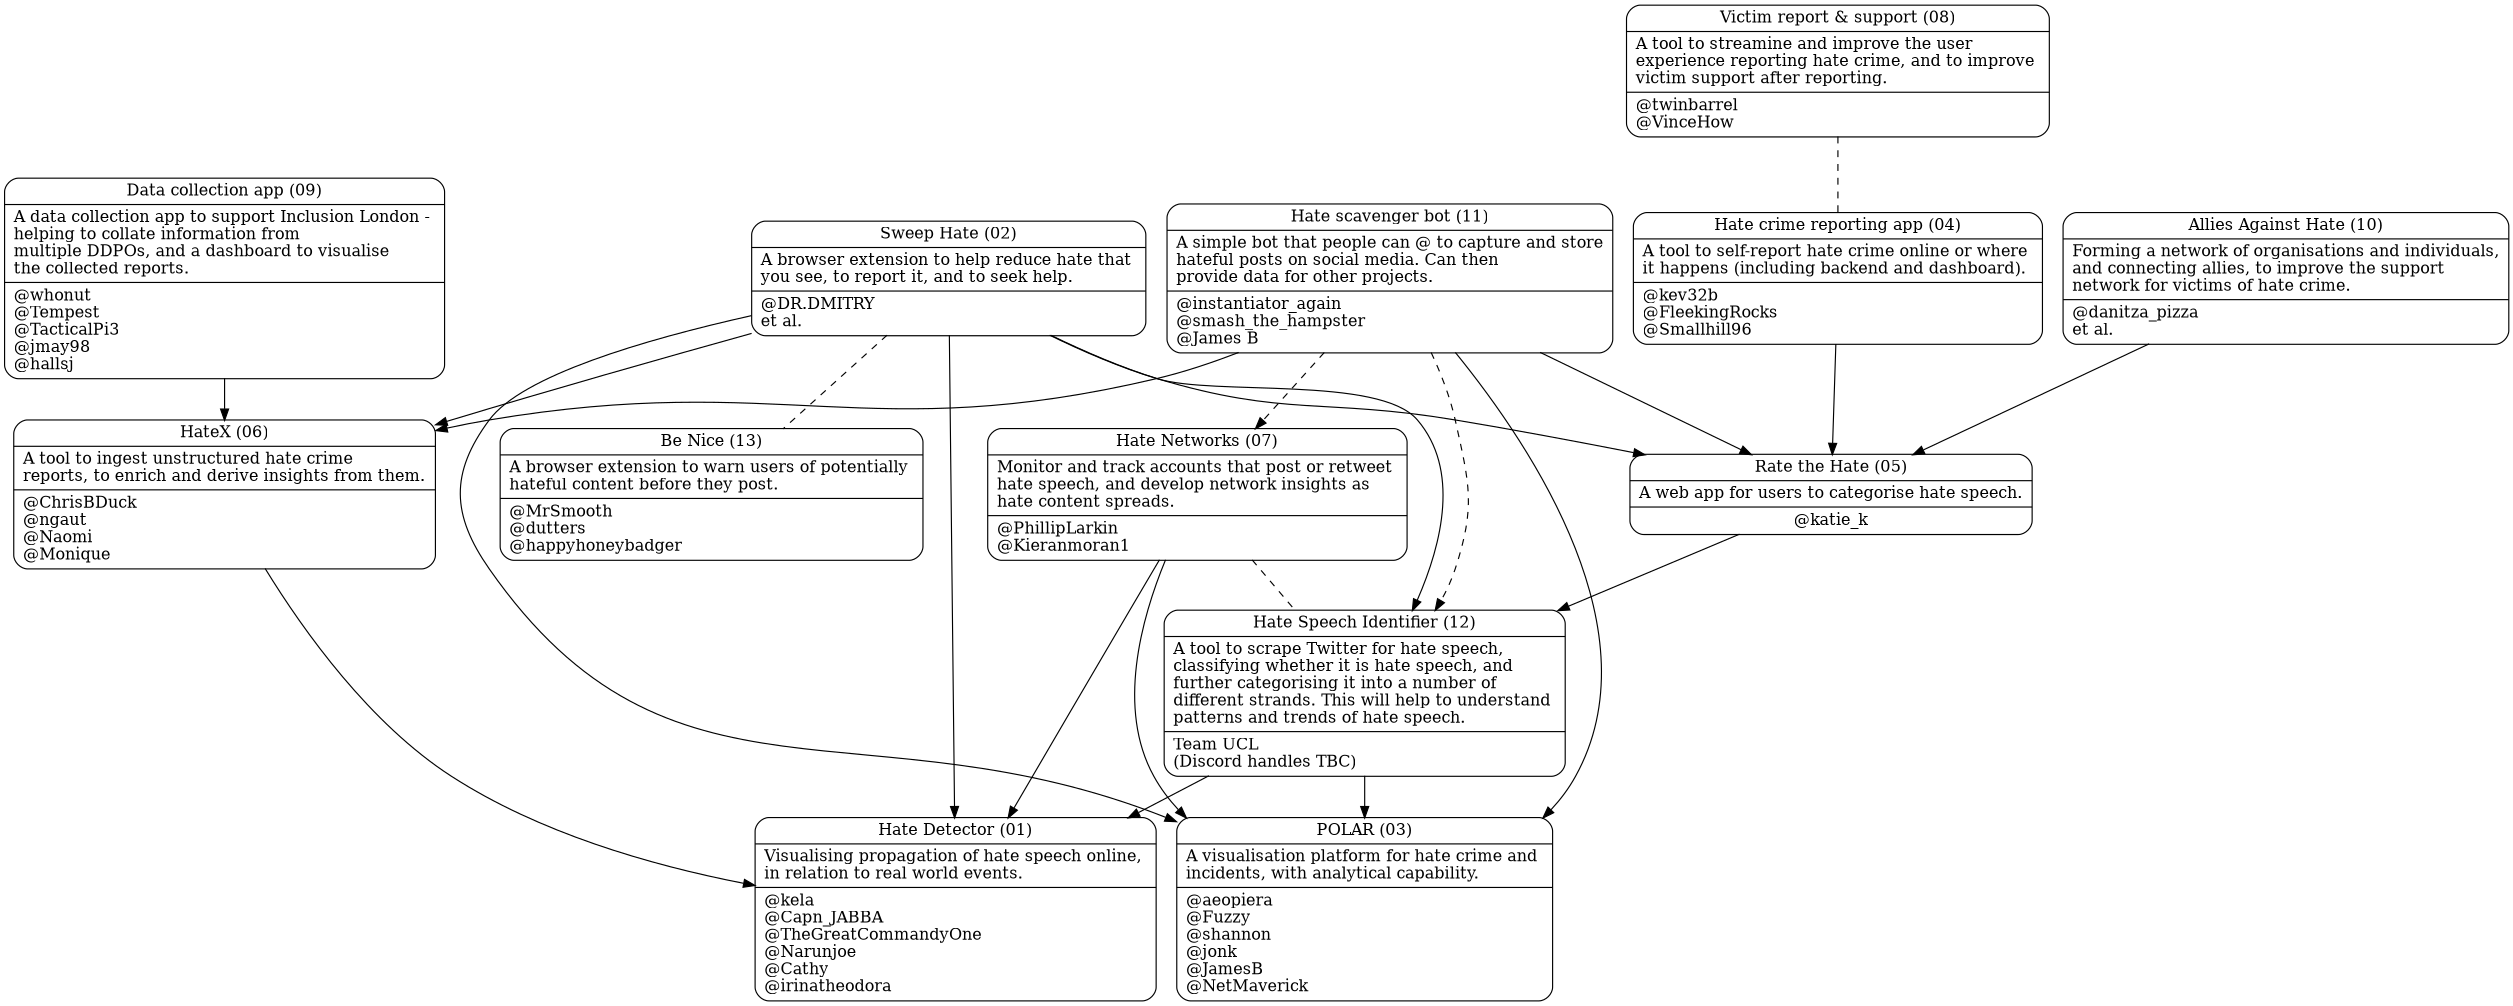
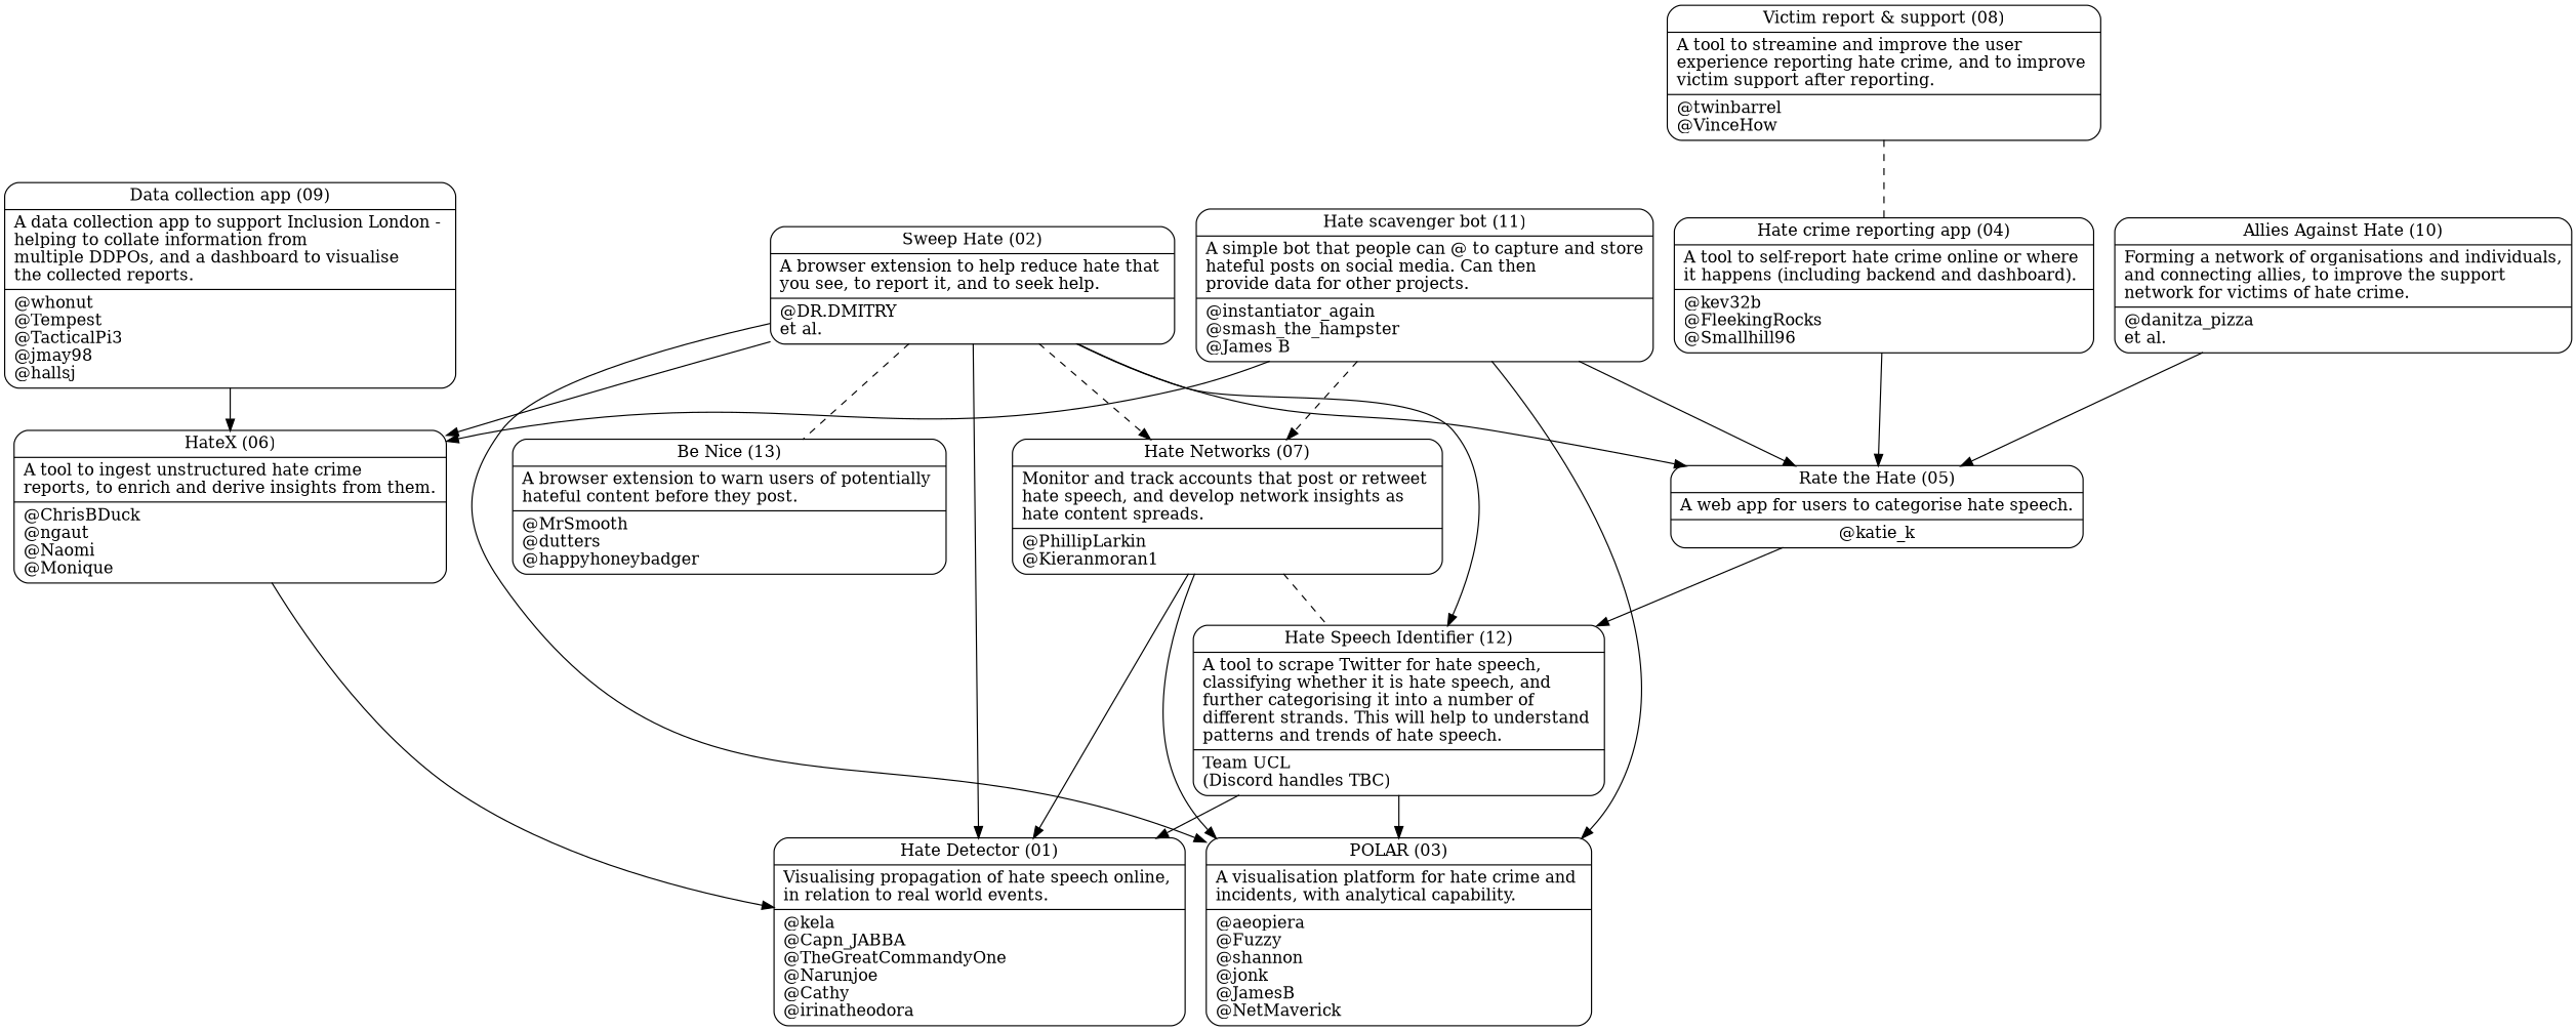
  digraph {
    node [shape=Mrecord]
    n1 [label="{<f0> Hate Detector (01)           |<f1> Visualising propagation of hate speech online, \lin relation to real world events.\l|<f2> @kela\l@Capn_JABBA\l@TheGreatCommandyOne\l@Narunjoe\l@Cathy\l@irinatheodora\l}"]
    n2 [label="{<f0> Sweep Hate (02)              |<f1> A browser extension to help reduce hate that \lyou see, to report it, and to seek help.\l|<f2> @DR.DMITRY\let al.\l}"]
    n3 [label="{<f0> POLAR (03)                   |<f1> A visualisation platform for hate crime and \lincidents, with analytical capability.\l|<f2> @aeopiera\l@Fuzzy\l@shannon\l@jonk\l@JamesB\l@NetMaverick\l}"]
    n4 [label="{<f0> Rate the Hate (05)           |<f1> A web app for users to categorise hate speech.\l|<f2> @katie_k}"]
    n5 [label="{<f0> HateX (06)                   |<f1> A tool to ingest unstructured hate crime \lreports, to enrich and derive insights from them.\l|<f2> @ChrisBDuck\l@ngaut\l@Naomi\l@Monique\l}"]
    n6 [label="{<f0> Hate Networks (07)           |<f1> Monitor and track accounts that post or retweet \lhate speech, and develop network insights as \lhate content spreads.\l|<f2> @PhillipLarkin\l@Kieranmoran1\l}"]
    n7 [label="{<f0> Hate Speech Identifier (12) |<f1> A tool to scrape Twitter for hate speech, \lclassifying whether it is hate speech, and \lfurther categorising it into a number of \ldifferent strands. This will help to understand \lpatterns and trends of hate speech.\l|<f2> Team UCL\l(Discord handles TBC)\l}"]
    n8 [label="{<f0> Be Nice (13)                |<f1> A browser extension to warn users of potentially \lhateful content before they post.\l|<f2> @MrSmooth\l@dutters\l@happyhoneybadger\l}"]
    n9 [label="{<f0> Hate crime reporting app (04)|<f1> A tool to self-report hate crime online or where \lit happens (including backend and dashboard).\l|<f2> @kev32b\l@FleekingRocks\l@Smallhill96\l}"]
    n10 [label="{<f0> Victim report & support (08) |<f1> A tool to streamine and improve the user \lexperience reporting hate crime, and to improve \lvictim support after reporting.\l|<f2> @twinbarrel\l@VinceHow\l}"]
    n11 [label="{<f0> Data collection app (09)     |<f1> A data collection app to support Inclusion London - \lhelping to collate information from \lmultiple DDPOs, and a dashboard to visualise \lthe collected reports.\l|<f2> @whonut\l@Tempest\l@TacticalPi3\l@jmay98\l@hallsj\l}"]
    n12 [label="{<f0> Allies Against Hate (10)    |<f1> Forming a network of organisations and individuals,\land connecting allies, to improve the support \lnetwork for victims of hate crime.\l|<f2> @danitza_pizza\let al.\l}"]
    n13 [label="{<f0> Hate scavenger bot (11)     |<f1> A simple bot that people can @ to capture and store\lhateful posts on social media. Can then \lprovide data for other projects.\l|<f2> @instantiator_again\l@smash_the_hampster\l@James B\l}"]
    n2 -> n1
    n2 -> n3
    n2 -> n4
    n2 -> n5
+   n2 -> n6 [style=dashed]
    n2 -> n7
    n2 -> n8 [dir=none style=dashed]
    n4 -> n7 [style=solid]
    n5 -> n1
    n6 -> n1
    n6 -> n3
    n6 -> n7 [dir=none style=dashed]
    n7 -> n1
    n7 -> n3
    n9 -> n4
    n10 -> n9 [dir=none style=dashed]
    n11 -> n5
    n12 -> n4
    n13 -> n3
    n13 -> n4
    n13 -> n5
    n13 -> n6 [style=dashed]
-   n13 -> n7 [style=dashed]
  }
